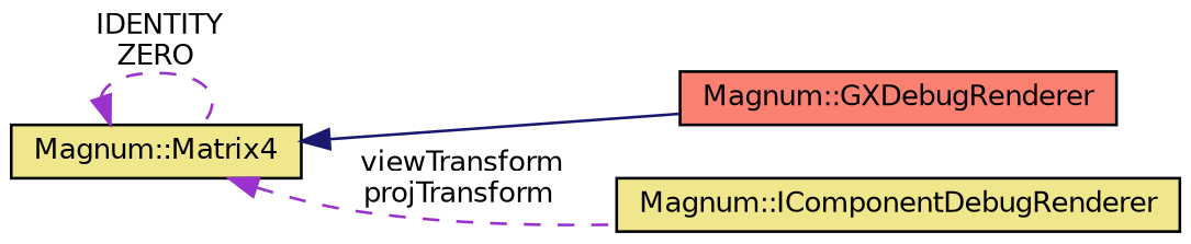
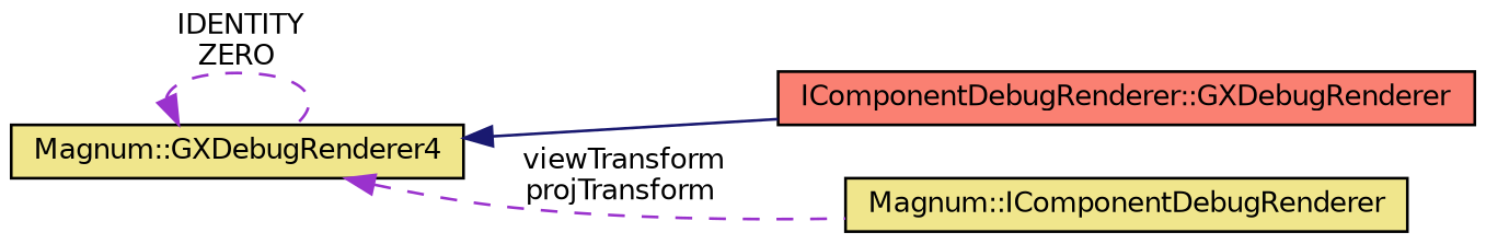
  digraph {
    rankdir=LR
    node [color=black fillcolor=khaki fontname=Helvetica fontsize=10 shape=record style=filled]
    edge [color=darkorchid3 dir=back fontname=Helvetica fontsize=10 labelfontname=Helvetica labelfontsize=10 style=dashed]
-   n1 [fillcolor=salmon fontcolor=black height=0.2 label="Magnum::GXDebugRenderer" width=0.4]
+   n1 [fillcolor=salmon fontcolor=black height=0.2 label="IComponentDebugRenderer::GXDebugRenderer" width=0.4]
    n2 [height=0.2 label="Magnum::IComponentDebugRenderer" width=0.4]
-   n3 [height=0.2 label="Magnum::Matrix4" width=0.4]
+   n3 [height=0.2 label="Magnum::GXDebugRenderer4" width=0.4]
    n3 -> n1 [color=midnightblue style=solid]
    n3 -> n2 [label=" viewTransform\nprojTransform"]
    n3 -> n3 [label=" IDENTITY\nZERO"]
  }
